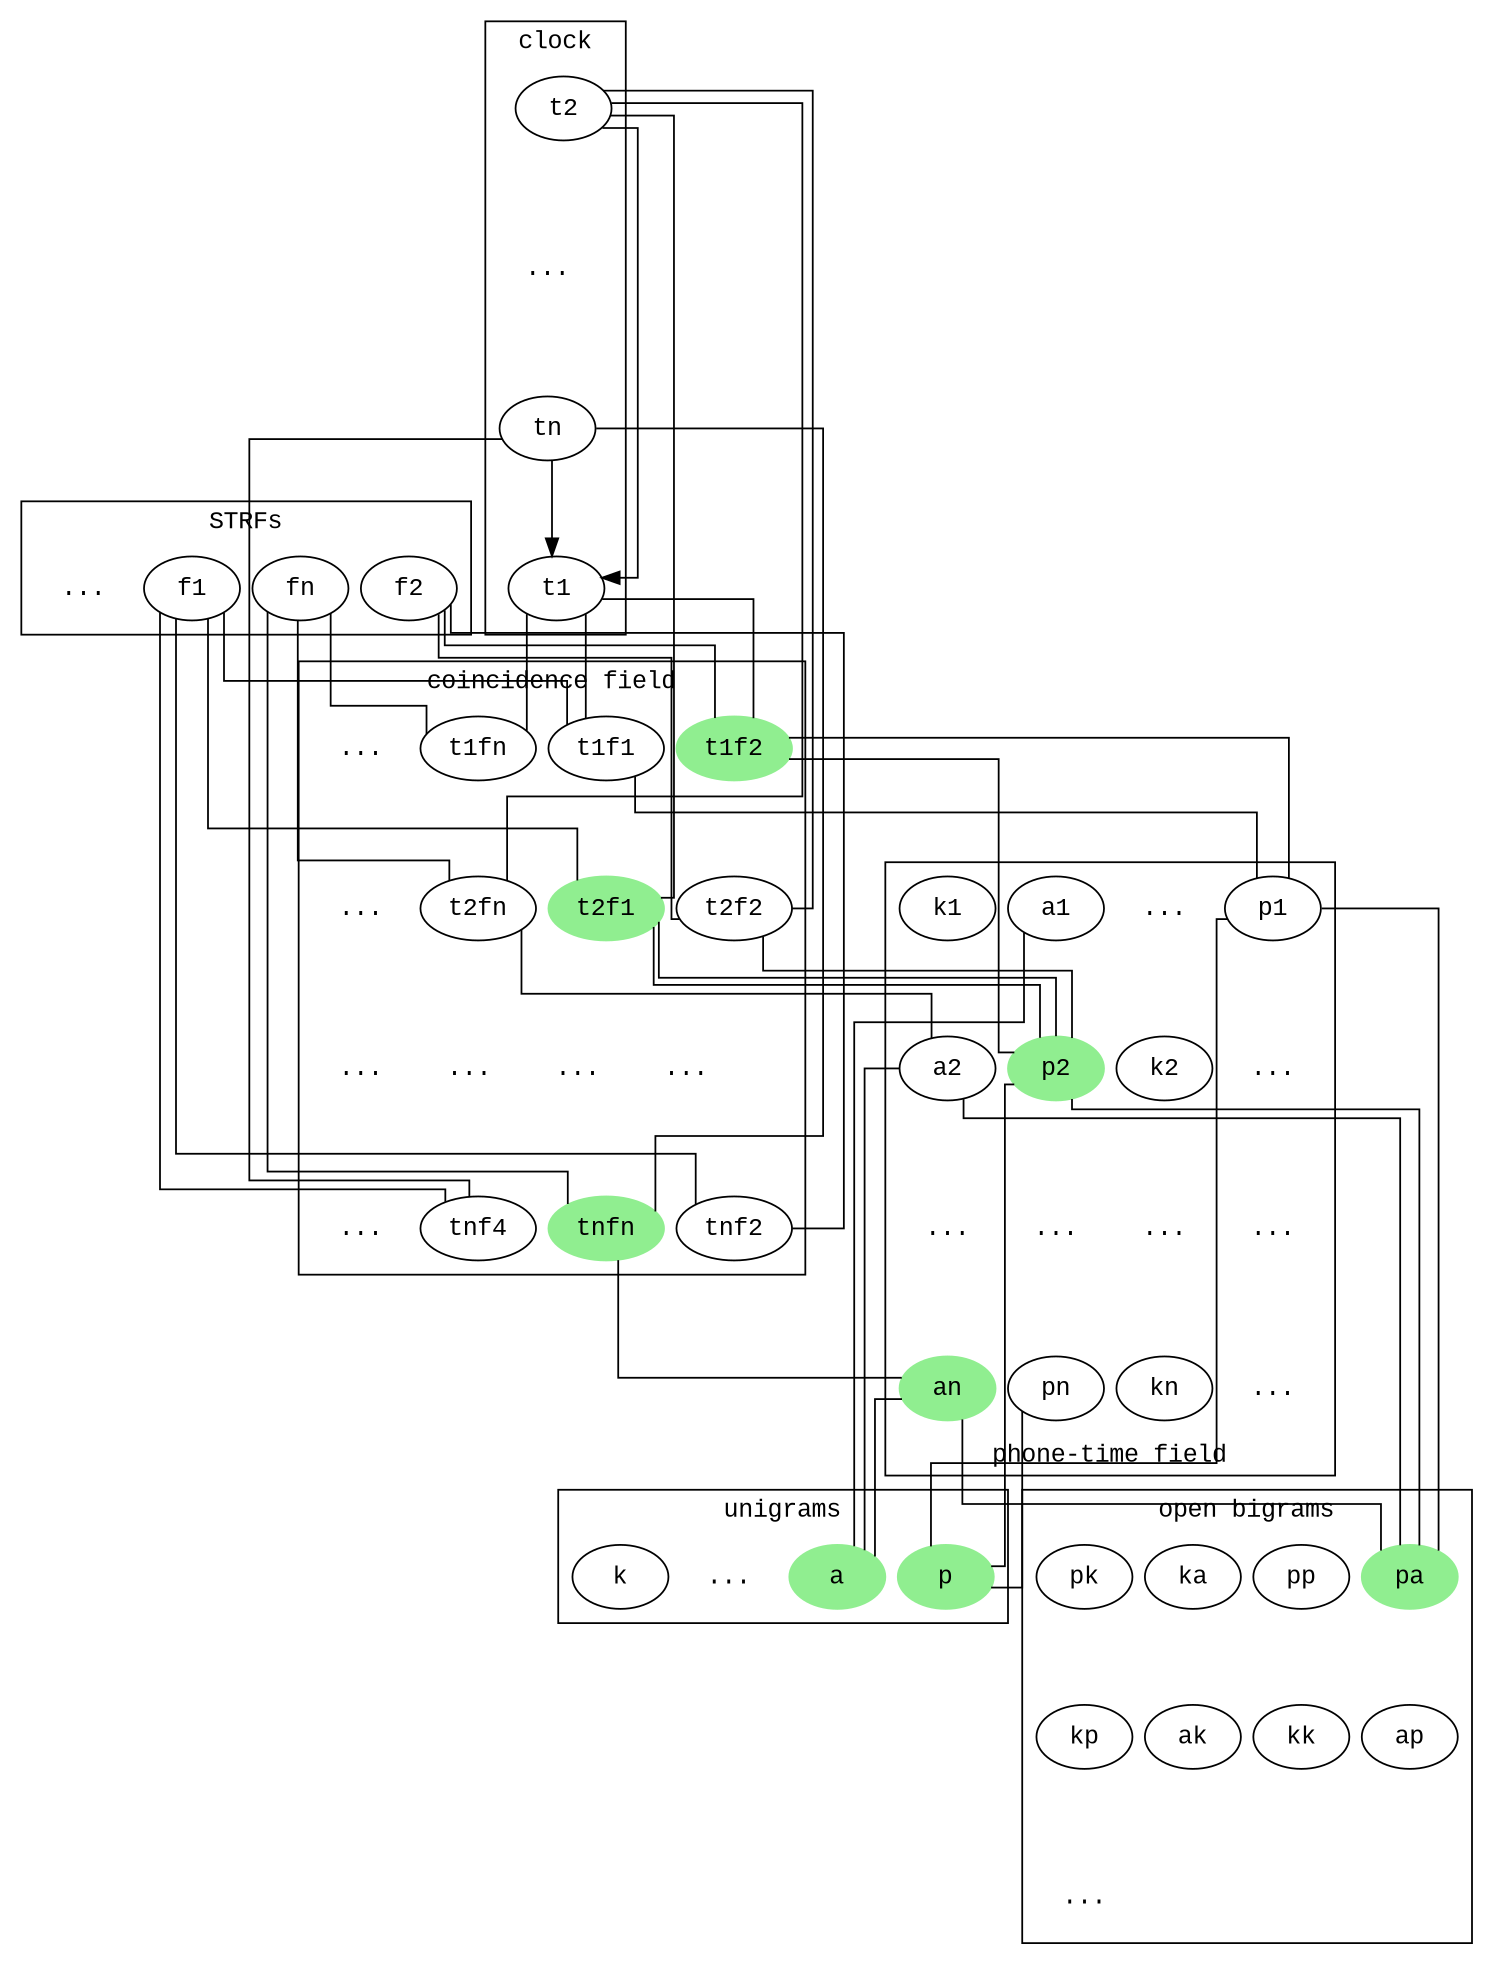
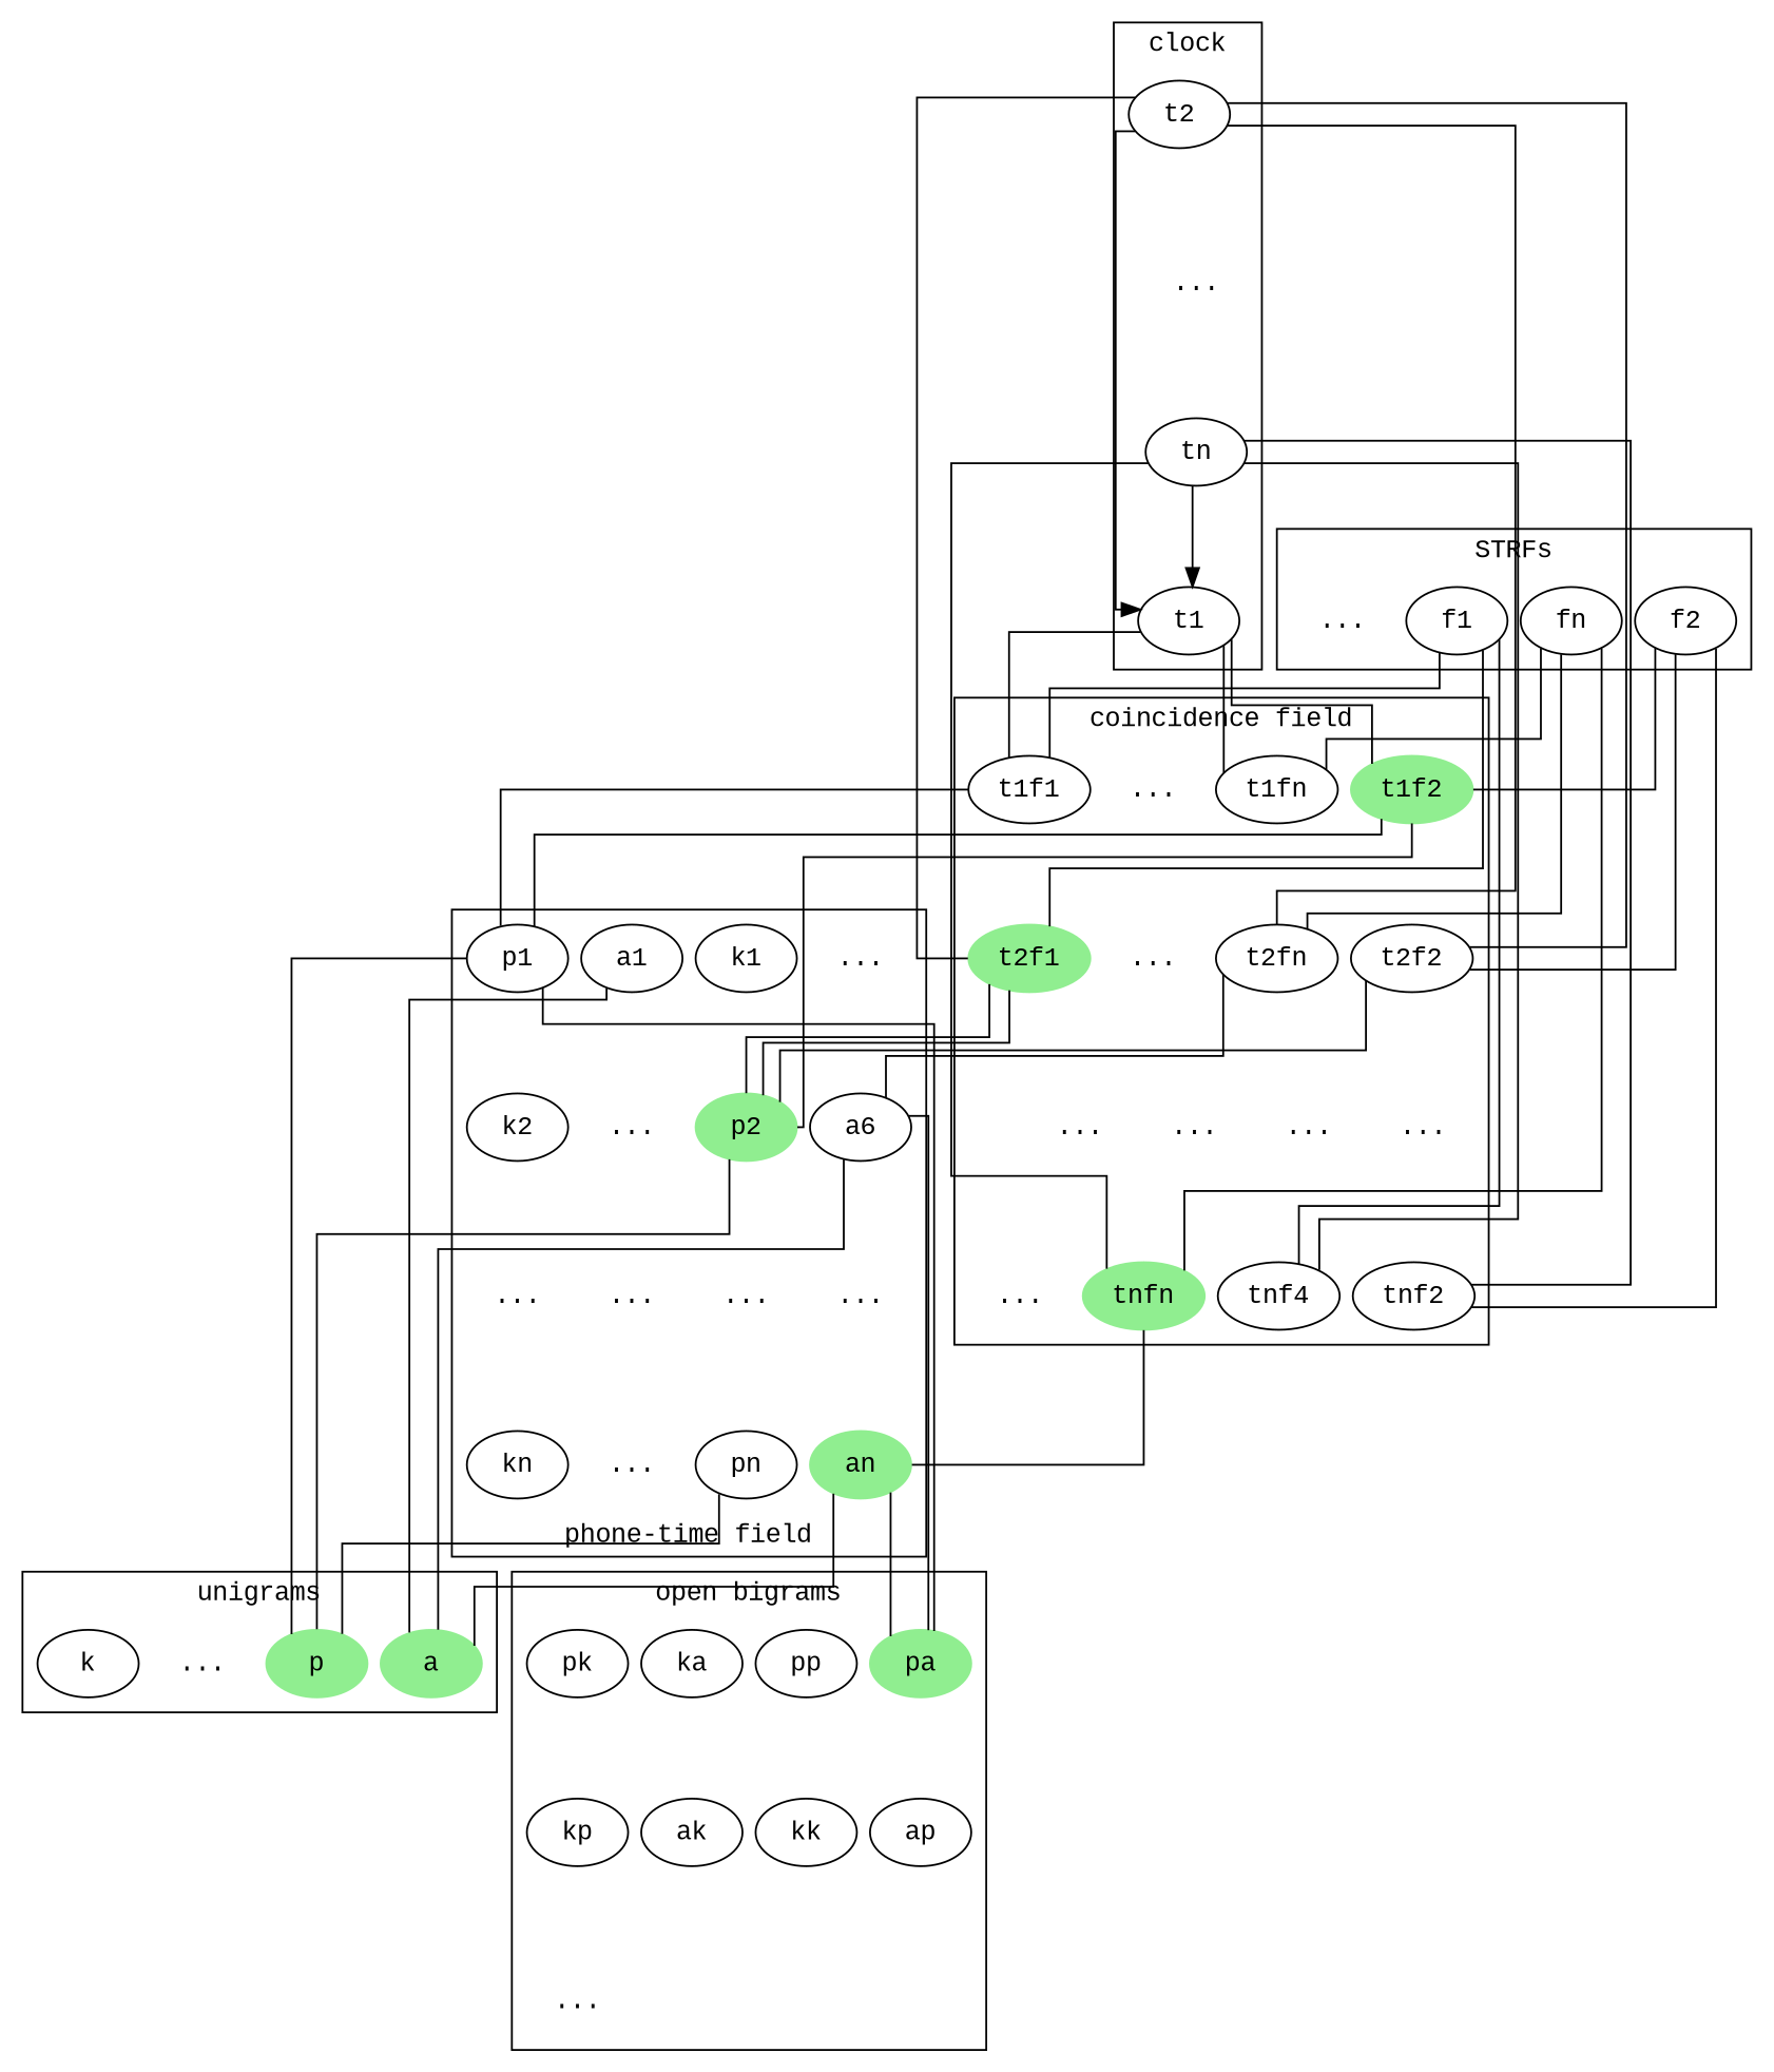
  digraph {
    fontname="Liberation Mono"
    nodesep=0.1
    rankdir=TB
    ranksep=0.75
    splines=ortho
    node [fontname="Liberation Mono"]
    edge [arrowhead=none fontname="Liberation Mono" style=invis]
    t1
    t2
    n3 [color=white label="..."]
    tn
    fn
    f2
    f1
    n8 [color=white label="..."]
    t1fn
    t1f1
    t1f2 [color=lightgreen style=filled]
    n12 [color=white label="..."]
    t2fn
    t2f1 [color=lightgreen style=filled]
    t2f2
    n16 [color=white label="..."]
    n17 [color=white label="..."]
    n18 [color=white label="..."]
    n19 [color=white label="..."]
    n20 [color=white label="..."]
    tnfn [color=lightgreen style=filled]
    n22 [label=tnf4]
    tnf2
    n24 [color=white label="..."]
    a1
-   a2
+   a2 [label=a6]
    an [color=lightgreen style=filled]
    p1
    p2 [color=lightgreen style=filled]
    n30 [color=white label="..."]
    pn
    n32 [color=white label="..."]
    n33 [color=white label="..."]
    n34 [color=white label="..."]
    n35 [color=white label="..."]
    k1
    k2
    n38 [color=white label="..."]
    kn
    n40 [color=white label="..."]
    p [color=lightgreen style=filled]
    a [color=lightgreen style=filled]
    n43 [color=white label="..."]
    k
    pa [color=lightgreen style=filled]
    pp
    kk
    ap
    ka
    ak
    pk
    kp
    n53 [color=white label="..."]
    subgraph cluster_1 {
      label=clock
      labelloc=t
      t1
      t2
      n3
      tn
    }
    subgraph cluster_2 {
      label=STRFs
      n8
      subgraph sub_3 {
        label=STRFs
        rank=same
        fn
        f2
        f1
      }
    }
    subgraph cluster_4 {
      label="coincidence field"
      labelloc=t
      t1fn
      t1f1
      t1f2
      n12
      t2fn
      t2f1
      t2f2
      n16
      n17
      n18
      n19
      n20
      tnfn
      n22
      tnf2
      n24
    }
    subgraph cluster_5 {
      label="phone-time field"
      labelloc=b
      a1
      a2
      an
      p1
      p2
      n30
      pn
      n32
      n33
      n34
      n35
      k1
      k2
      n38
      kn
      n40
    }
    subgraph cluster_6 {
      label=unigrams
      p
      a
      n43
      k
    }
    subgraph cluster_7 {
      label="open bigrams"
      pa
      pp
      kk
      ap
      ka
      ak
      pk
      kp
      n53
    }
    t1 -> t1fn [style=""]
    t1 -> t1f1 [style=""]
    t1 -> t1f2 [style=""]
    t1 -> n12
    t2 -> t1 [arrowhead=normal style=""]
    t2 -> n3
    t2 -> t2fn [style=""]
    t2 -> t2f1 [style=""]
    t2 -> t2f2 [style=""]
    t2 -> n16
    n3 -> tn
    n3 -> n17
    n3 -> n18
    n3 -> n19
    n3 -> n20
    tn -> t1 [arrowhead=normal style=""]
    tn -> tnfn [style=""]
    tn -> n22 [style=""]
-   f1 -> tnf2 [style=""]
+   tn -> tnf2 [style=""]
    tn -> n24
    fn -> t1fn [style=""]
    fn -> t2fn [style=""]
    fn -> n17
    fn -> tnfn [style=""]
    f2 -> t1f2 [style=""]
    f2 -> t2f2 [style=""]
    f2 -> n19
    f2 -> tnf2 [style=""]
    f1 -> t1f1 [style=""]
    f1 -> t2f1 [style=""]
    f1 -> n18
    f1 -> n22 [style=""]
    n8 -> n12
    n8 -> n16
    n8 -> n20
    n8 -> n24
    t1fn -> t2fn
    t1f1 -> t2f1
    t1f1 -> p1 [style=""]
    t1f2 -> t2f2
    t1f2 -> p1 [style=""]
    t1f2 -> p2 [style=""]
    n12 -> n16
    t2fn -> n17
    t2fn -> a2 [style=""]
    t2f1 -> n18
    t2f1 -> p2 [style=""]
    t2f1 -> p2 [style=""]
    t2f2 -> n19
    t2f2 -> p2 [style=""]
    n16 -> n20
    n17 -> tnfn
    n18 -> n22
    n19 -> tnf2
    n20 -> n24
    tnfn -> an [style=""]
    a1 -> a2
    a1 -> a [style=""]
    a2 -> n40
    a2 -> a [style=""]
    a2 -> pa [style=""]
    an -> a [style=""]
    an -> pa [style=""]
    p1 -> p2
    p1 -> p [style=""]
    p1 -> pa [style=""]
    p2 -> n30
    p2 -> p [style=""]
-   p2 -> pa [style=""]
    n30 -> pn
    pn -> p [style=""]
    n32 -> n33
    n33 -> n34
    n34 -> n35
    k1 -> k2
    k2 -> n38
    n38 -> kn
    n40 -> an
    pa -> ap
    pp -> kk
    ka -> ak
    pk -> kp
    kp -> n53
  }
